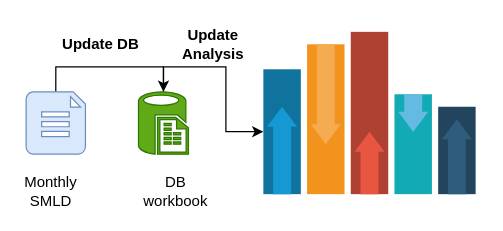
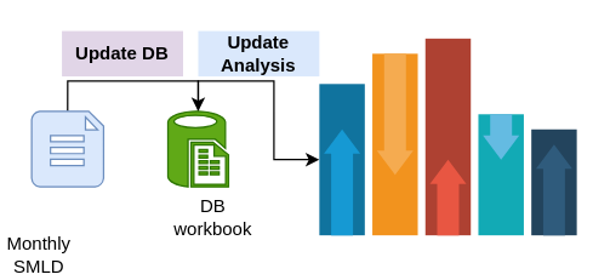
  <mxCell id="0" />
  <mxCell id="1" parent="0" />
  <mxCell id="2" style="edgeStyle=orthogonalEdgeStyle;rounded=0;orthogonalLoop=1;jettySize=auto;html=1;exitX=0.5;exitY=0;exitDx=0;exitDy=0;exitPerimeter=0;entryX=0.5;entryY=0;entryDx=0;entryDy=0;entryPerimeter=0;" parent="1" source="3" target="5" edge="1"><mxGeometry relative="1" as="geometry" /></mxCell>
  <mxCell id="3" value="" style="verticalLabelPosition=bottom;html=1;verticalAlign=top;align=center;strokeColor=#6c8ebf;fillColor=#dae8fc;shape=mxgraph.azure.file_2;pointerEvents=1;" parent="1" vertex="1"><mxGeometry x="20" y="73" width="47.5" height="50" as="geometry" /></mxCell>
  <mxCell id="4" style="edgeStyle=orthogonalEdgeStyle;rounded=0;orthogonalLoop=1;jettySize=auto;html=1;exitX=0.5;exitY=0;exitDx=0;exitDy=0;exitPerimeter=0;entryX=0;entryY=0.5;entryDx=0;entryDy=0;" parent="1" source="5" target="8" edge="1"><mxGeometry relative="1" as="geometry" /></mxCell>
  <mxCell id="5" value="" style="verticalLabelPosition=bottom;html=1;verticalAlign=top;align=center;strokeColor=#2D7600;fillColor=#60a917;shape=mxgraph.azure.sql_reporting;fontColor=#ffffff;" parent="1" vertex="1"><mxGeometry x="110" y="73" width="40" height="50" as="geometry" /></mxCell>
- <mxCell id="6" value="Monthly SMLD" style="text;html=1;strokeColor=none;fillColor=none;align=center;verticalAlign=middle;whiteSpace=wrap;rounded=0;" parent="1" vertex="1"><mxGeometry x="20" y="143" width="40" height="20" as="geometry" /></mxCell>
- <mxCell id="7" value="DB workbook" style="text;html=1;strokeColor=none;fillColor=none;align=center;verticalAlign=middle;whiteSpace=wrap;rounded=0;" parent="1" vertex="1"><mxGeometry x="120" y="143" width="40" height="20" as="geometry" /></mxCell>
+ <mxCell id="6" value="Monthly SMLD" style="text;html=1;strokeColor=none;fillColor=none;align=center;verticalAlign=middle;whiteSpace=wrap;rounded=0;" parent="1" vertex="1"><mxGeometry x="5" y="158" width="40" height="20" as="geometry" /></mxCell>
+ <mxCell id="7" value="DB workbook" style="text;html=1;strokeColor=none;fillColor=none;align=center;verticalAlign=middle;whiteSpace=wrap;rounded=0;" parent="1" vertex="1"><mxGeometry x="120" y="133" width="40" height="20" as="geometry" /></mxCell>
  <mxCell id="8" value="" style="fillColor=#10739E;strokeColor=none;" parent="1" vertex="1"><mxGeometry x="210" y="55" width="30" height="100" as="geometry" /></mxCell>
  <mxCell id="9" value="" style="shape=mxgraph.arrows2.arrow;dy=0.4;dx=16;notch=0;direction=north;fillColor=#1699D3;strokeColor=none;" parent="8" vertex="1"><mxGeometry x="3" y="30" width="24" height="70" as="geometry" /></mxCell>
  <mxCell id="10" value="" style="fillColor=#F2931E;strokeColor=none;" parent="1" vertex="1"><mxGeometry x="245" y="35" width="30" height="120" as="geometry" /></mxCell>
  <mxCell id="11" value="" style="shape=mxgraph.arrows2.arrow;dy=0.4;dx=16;notch=0;direction=south;fillColor=#F5AB50;strokeColor=none;" parent="10" vertex="1"><mxGeometry x="3" width="24" height="80" as="geometry" /></mxCell>
  <mxCell id="12" value="" style="fillColor=#AE4132;strokeColor=none;" parent="1" vertex="1"><mxGeometry x="280" y="25" width="30" height="130" as="geometry" /></mxCell>
  <mxCell id="13" value="" style="shape=mxgraph.arrows2.arrow;dy=0.4;dx=16;notch=0;direction=north;fillColor=#E85642;strokeColor=none;" parent="12" vertex="1"><mxGeometry x="3" y="80" width="24" height="50" as="geometry" /></mxCell>
  <mxCell id="14" value="" style="fillColor=#12AAB5;strokeColor=none;" parent="1" vertex="1"><mxGeometry x="315" y="75" width="30" height="80" as="geometry" /></mxCell>
  <mxCell id="15" value="" style="shape=mxgraph.arrows2.arrow;dy=0.4;dx=16;notch=0;direction=south;fillColor=#64BBE2;strokeColor=none;" parent="14" vertex="1"><mxGeometry x="3" width="24" height="30" as="geometry" /></mxCell>
  <mxCell id="16" value="" style="fillColor=#23445D;strokeColor=none;" parent="1" vertex="1"><mxGeometry x="350" y="85" width="30" height="70" as="geometry" /></mxCell>
  <mxCell id="17" value="" style="shape=mxgraph.arrows2.arrow;dy=0.4;dx=16;notch=0;direction=north;fillColor=#2F5B7C;strokeColor=none;" parent="16" vertex="1"><mxGeometry x="3" y="10" width="24" height="60" as="geometry" /></mxCell>
- <mxCell id="18" value="&lt;b&gt;Update DB&lt;/b&gt;" style="rounded=0;whiteSpace=wrap;html=1;strokeColor=none;" parent="1" vertex="1"><mxGeometry x="40" y="20" width="80" height="30" as="geometry" /></mxCell>
- <mxCell id="19" value="&lt;b&gt;Update Analysis&lt;/b&gt;" style="rounded=0;whiteSpace=wrap;html=1;strokeColor=none;" parent="1" vertex="1"><mxGeometry x="130" y="20" width="80" height="30" as="geometry" /></mxCell>
+ <mxCell id="18" value="&lt;b&gt;Update DB&lt;/b&gt;" style="rounded=0;whiteSpace=wrap;html=1;strokeColor=none;fillColor=#e1d5e7;" parent="1" vertex="1"><mxGeometry x="40" y="20" width="80" height="30" as="geometry" /></mxCell>
+ <mxCell id="19" value="&lt;b&gt;Update Analysis&lt;/b&gt;" style="rounded=0;whiteSpace=wrap;html=1;strokeColor=none;fillColor=#dae8fc;" parent="1" vertex="1"><mxGeometry x="130" y="20" width="80" height="30" as="geometry" /></mxCell>
